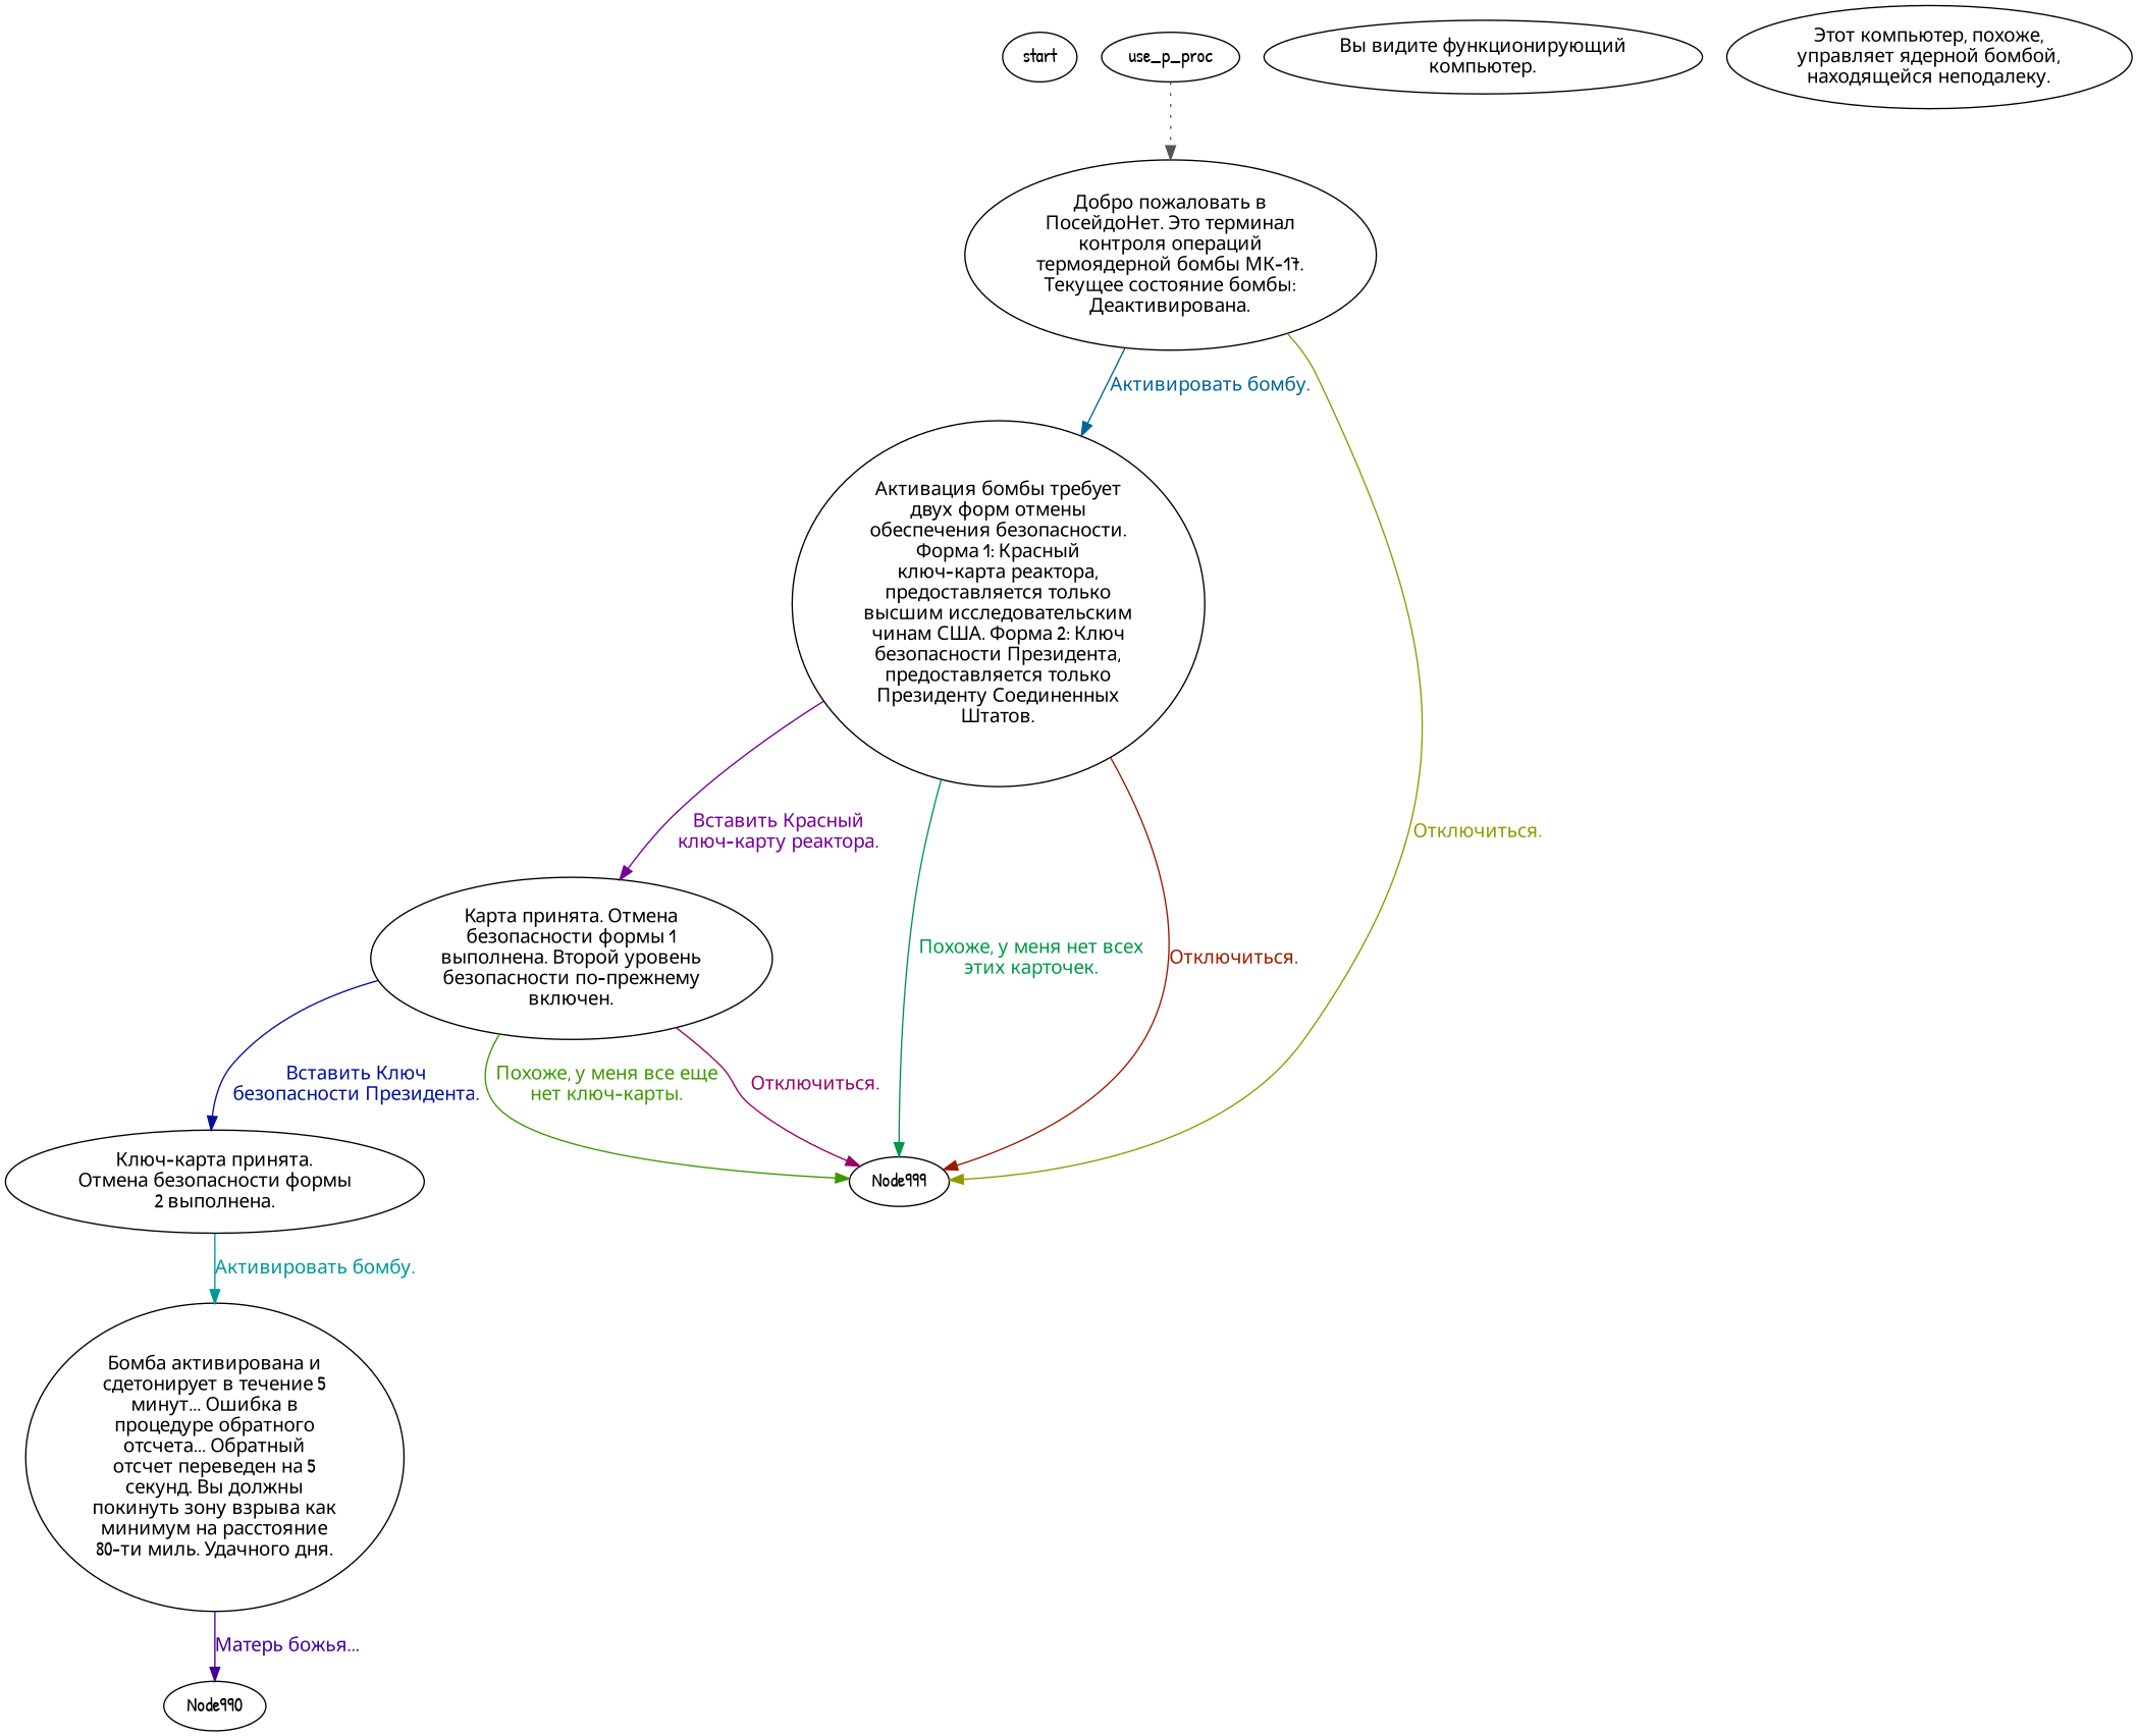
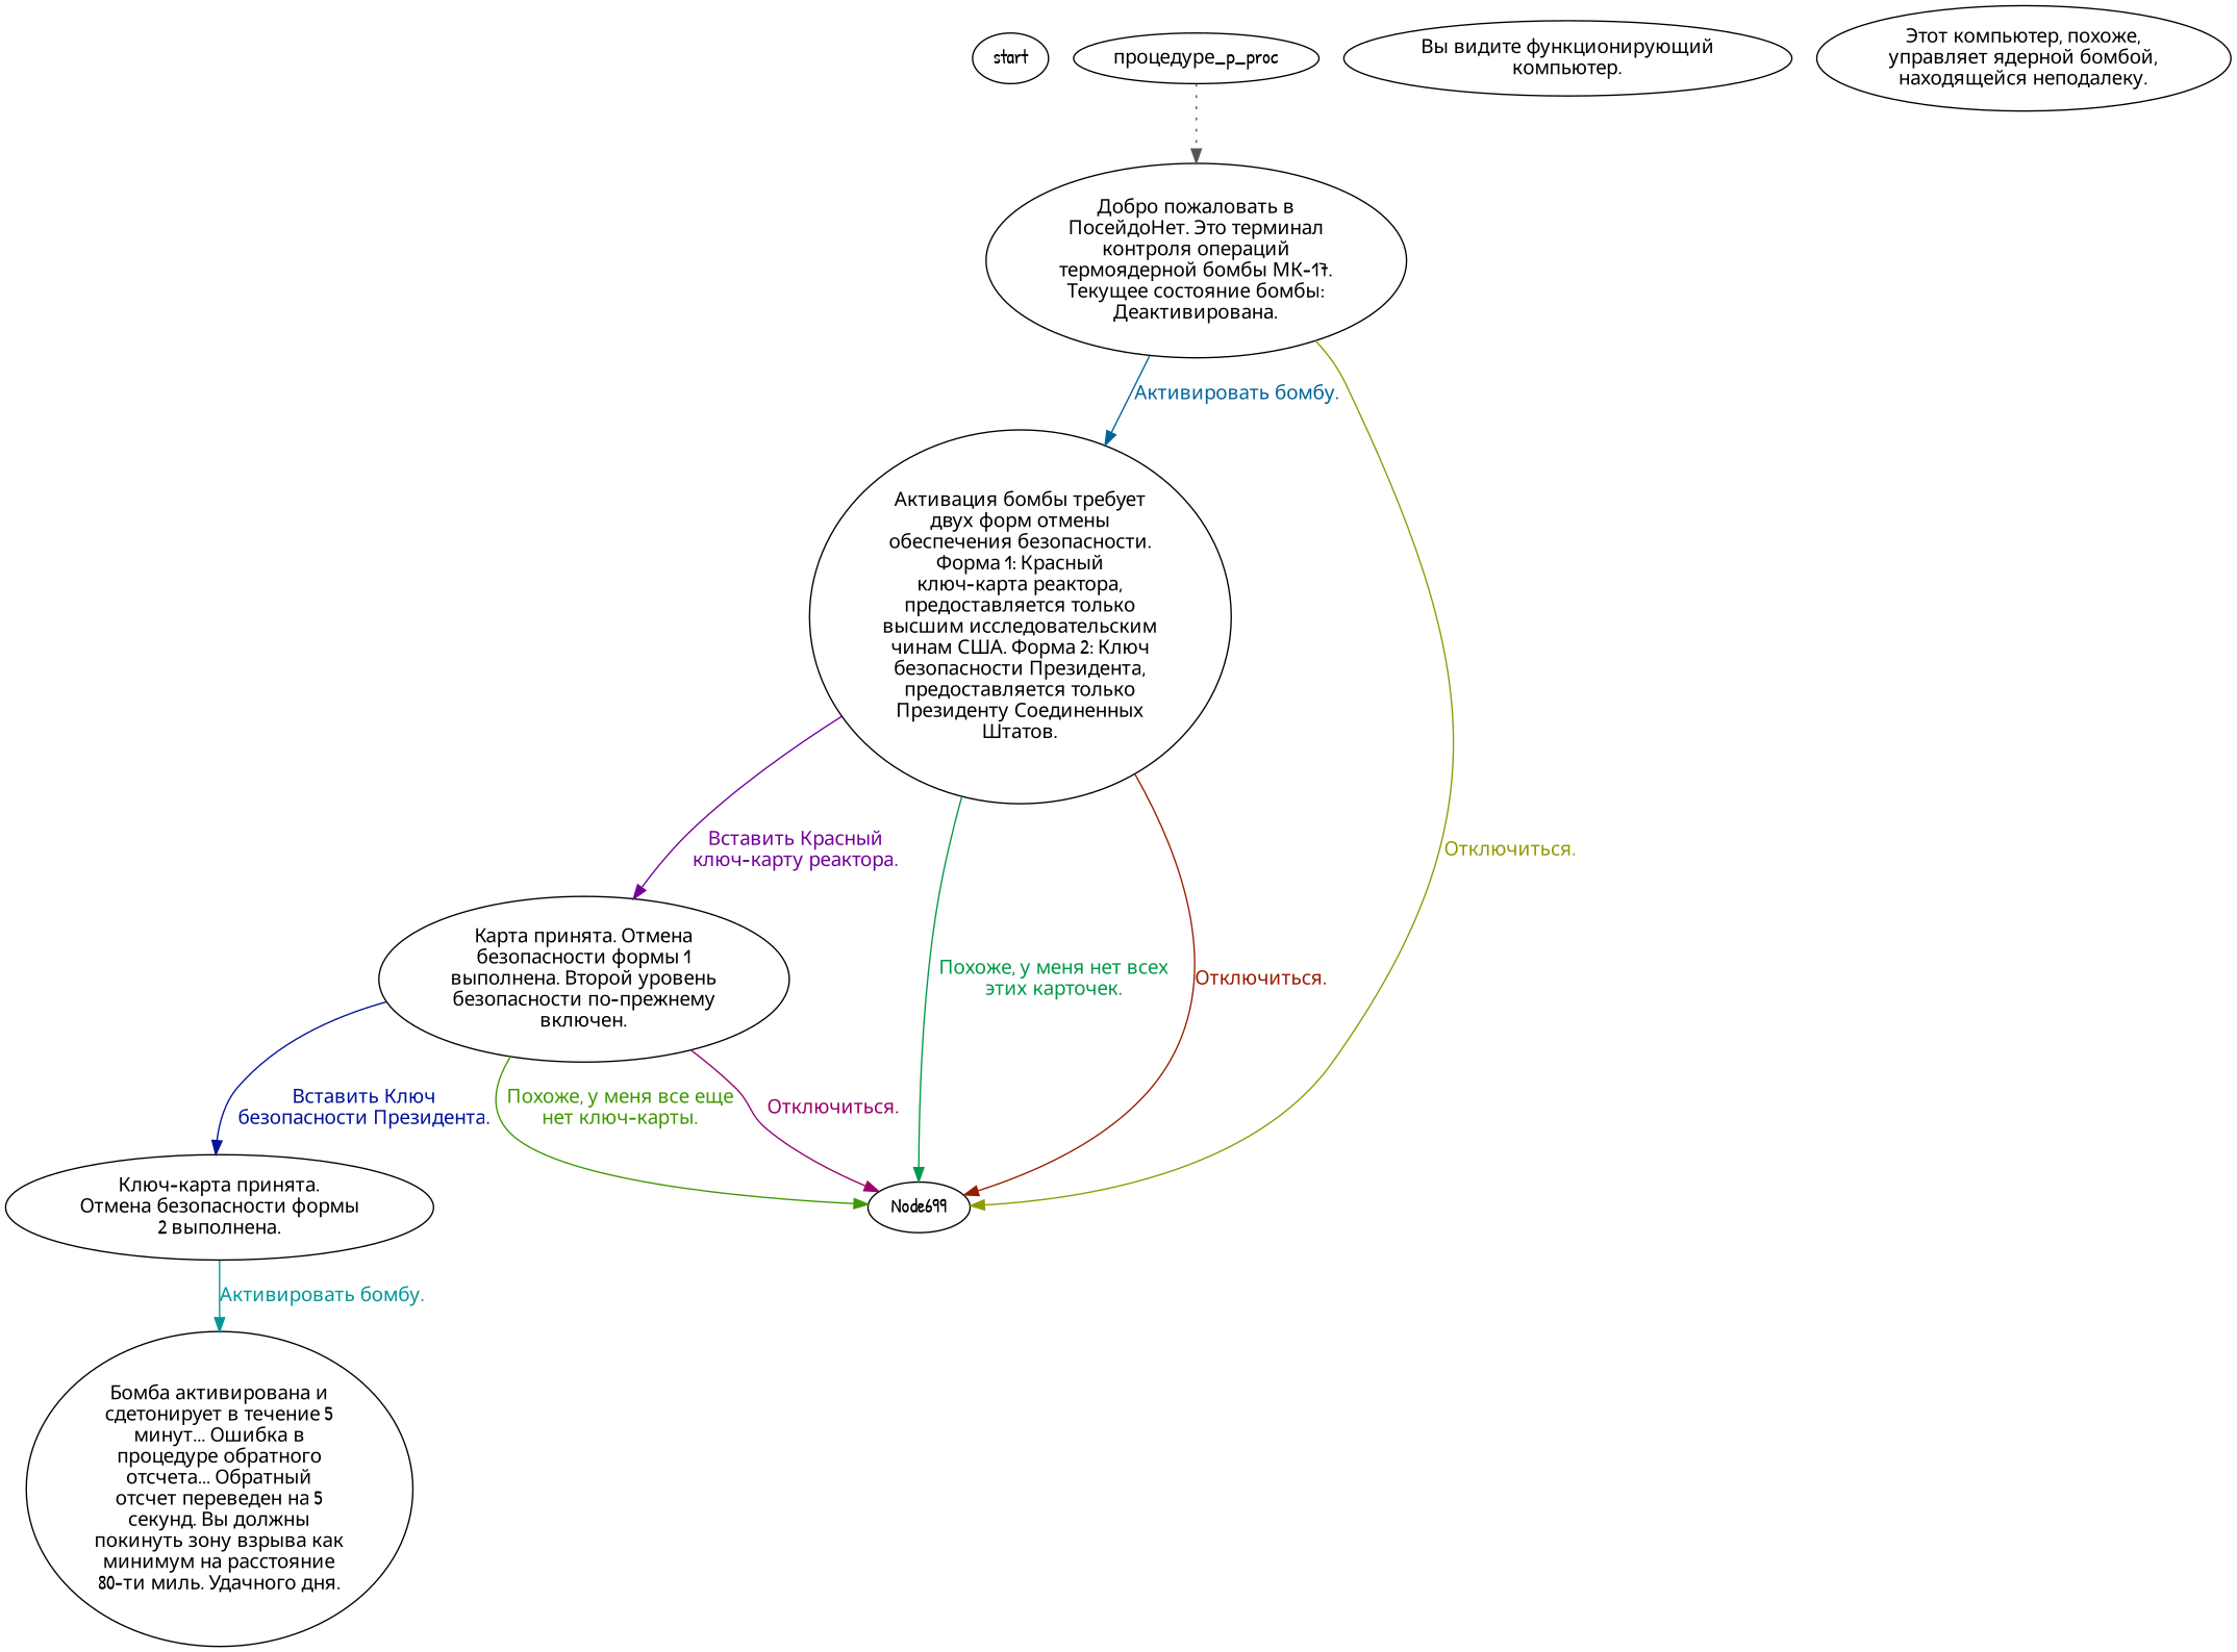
  digraph {
    fontname="Patrick Hand"
    node [color="#000000" fillcolor="#FFFFFF" fontname="Patrick Hand" style=filled]
    edge [fontname="Patrick Hand"]
    start
    n2 [label="Добро пожаловать в\nПосейдоНет. Это терминал\nконтроля операций\nтермоядерной бомбы МК-17.\nТекущее состояние бомбы:\nДеактивирована."]
-   use_p_proc
+   use_p_proc [label="процедуре_p_proc"]
    n4 [label="Активация бомбы требует\nдвух форм отмены\nобеспечения безопасности.\nФорма 1: Красный\nключ-карта реактора,\nпредоставляется только\nвысшим исследовательским\nчинам США. Форма 2: Ключ\nбезопасности Президента,\nпредоставляется только\nПрезиденту Соединенных\nШтатов."]
-   Node999
+   Node999 [label=Node699]
    n6 [label="Карта принята. Отмена\nбезопасности формы 1\nвыполнена. Второй уровень\nбезопасности по-прежнему\nвключен."]
    n7 [label="Вы видите функционирующий\nкомпьютер."]
    n8 [label="Этот компьютер, похоже,\nуправляет ядерной бомбой,\nнаходящейся неподалеку."]
    n9 [label="Ключ-карта принята.\nОтмена безопасности формы\n2 выполнена."]
    n10 [label="Бомба активирована и\nсдетонирует в течение 5\nминут... Ошибка в\nпроцедуре обратного\nотсчета... Обратный\nотсчет переведен на 5\nсекунд. Вы должны\nпокинуть зону взрыва как\nминимум на расстояние\n80-ти миль. Удачного дня."]
-   Node990
    n2 -> n4 [color="#006499" fontcolor="#006499" label="Активировать бомбу."]
    n2 -> Node999 [color="#919900" fontcolor="#919900" label="Отключиться."]
    use_p_proc -> n2 [color="#555555" style=dotted]
    n4 -> Node999 [color="#009948" fontcolor="#009948" label="Похоже, у меня нет всех\nэтих карточек."]
    n4 -> Node999 [color="#991B00" fontcolor="#991B00" label="Отключиться."]
    n4 -> n6 [color="#740099" fontcolor="#740099" label="Вставить Красный\nключ-карту реактора."]
    n6 -> Node999 [color="#3E9900" fontcolor="#3E9900" label="Похоже, у меня все еще\nнет ключ-карты."]
    n6 -> Node999 [color="#99006B" fontcolor="#99006B" label="Отключиться."]
    n6 -> n9 [color="#001199" fontcolor="#001199" label="Вставить Ключ\nбезопасности Президента."]
    n9 -> n10 [color="#009799" fontcolor="#009799" label="Активировать бомбу."]
-   n10 -> Node990 [color="#410099" fontcolor="#410099" label="Матерь божья..."]
  }
